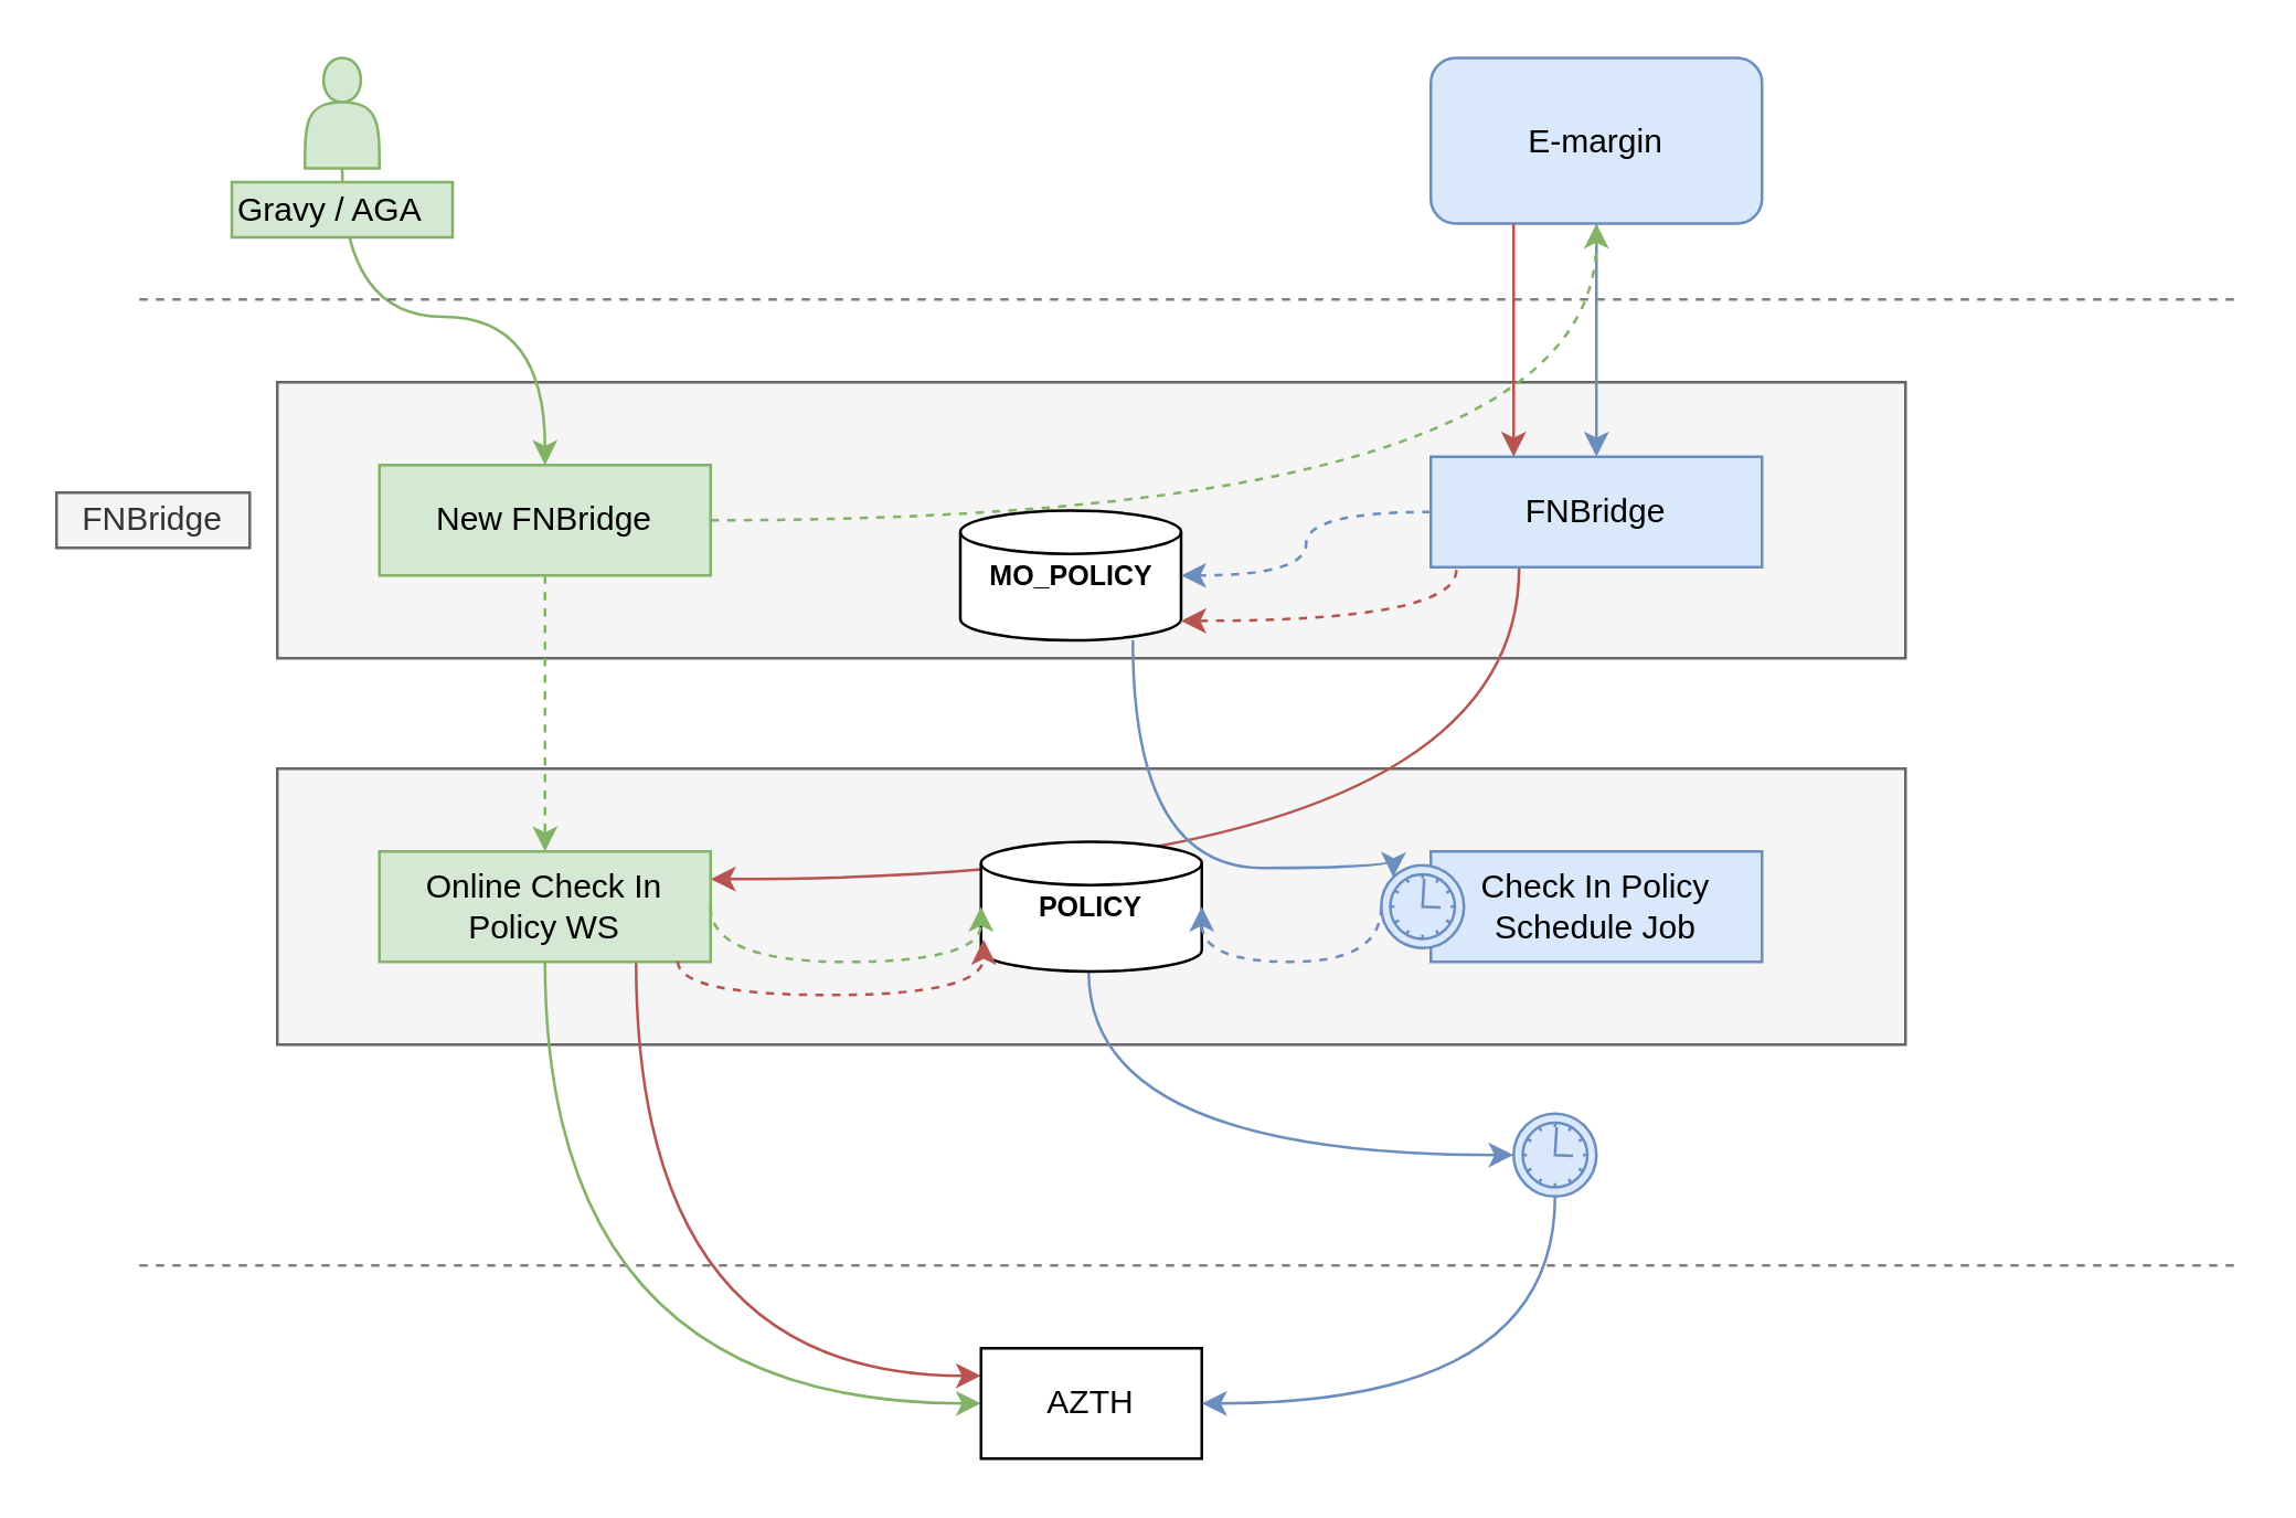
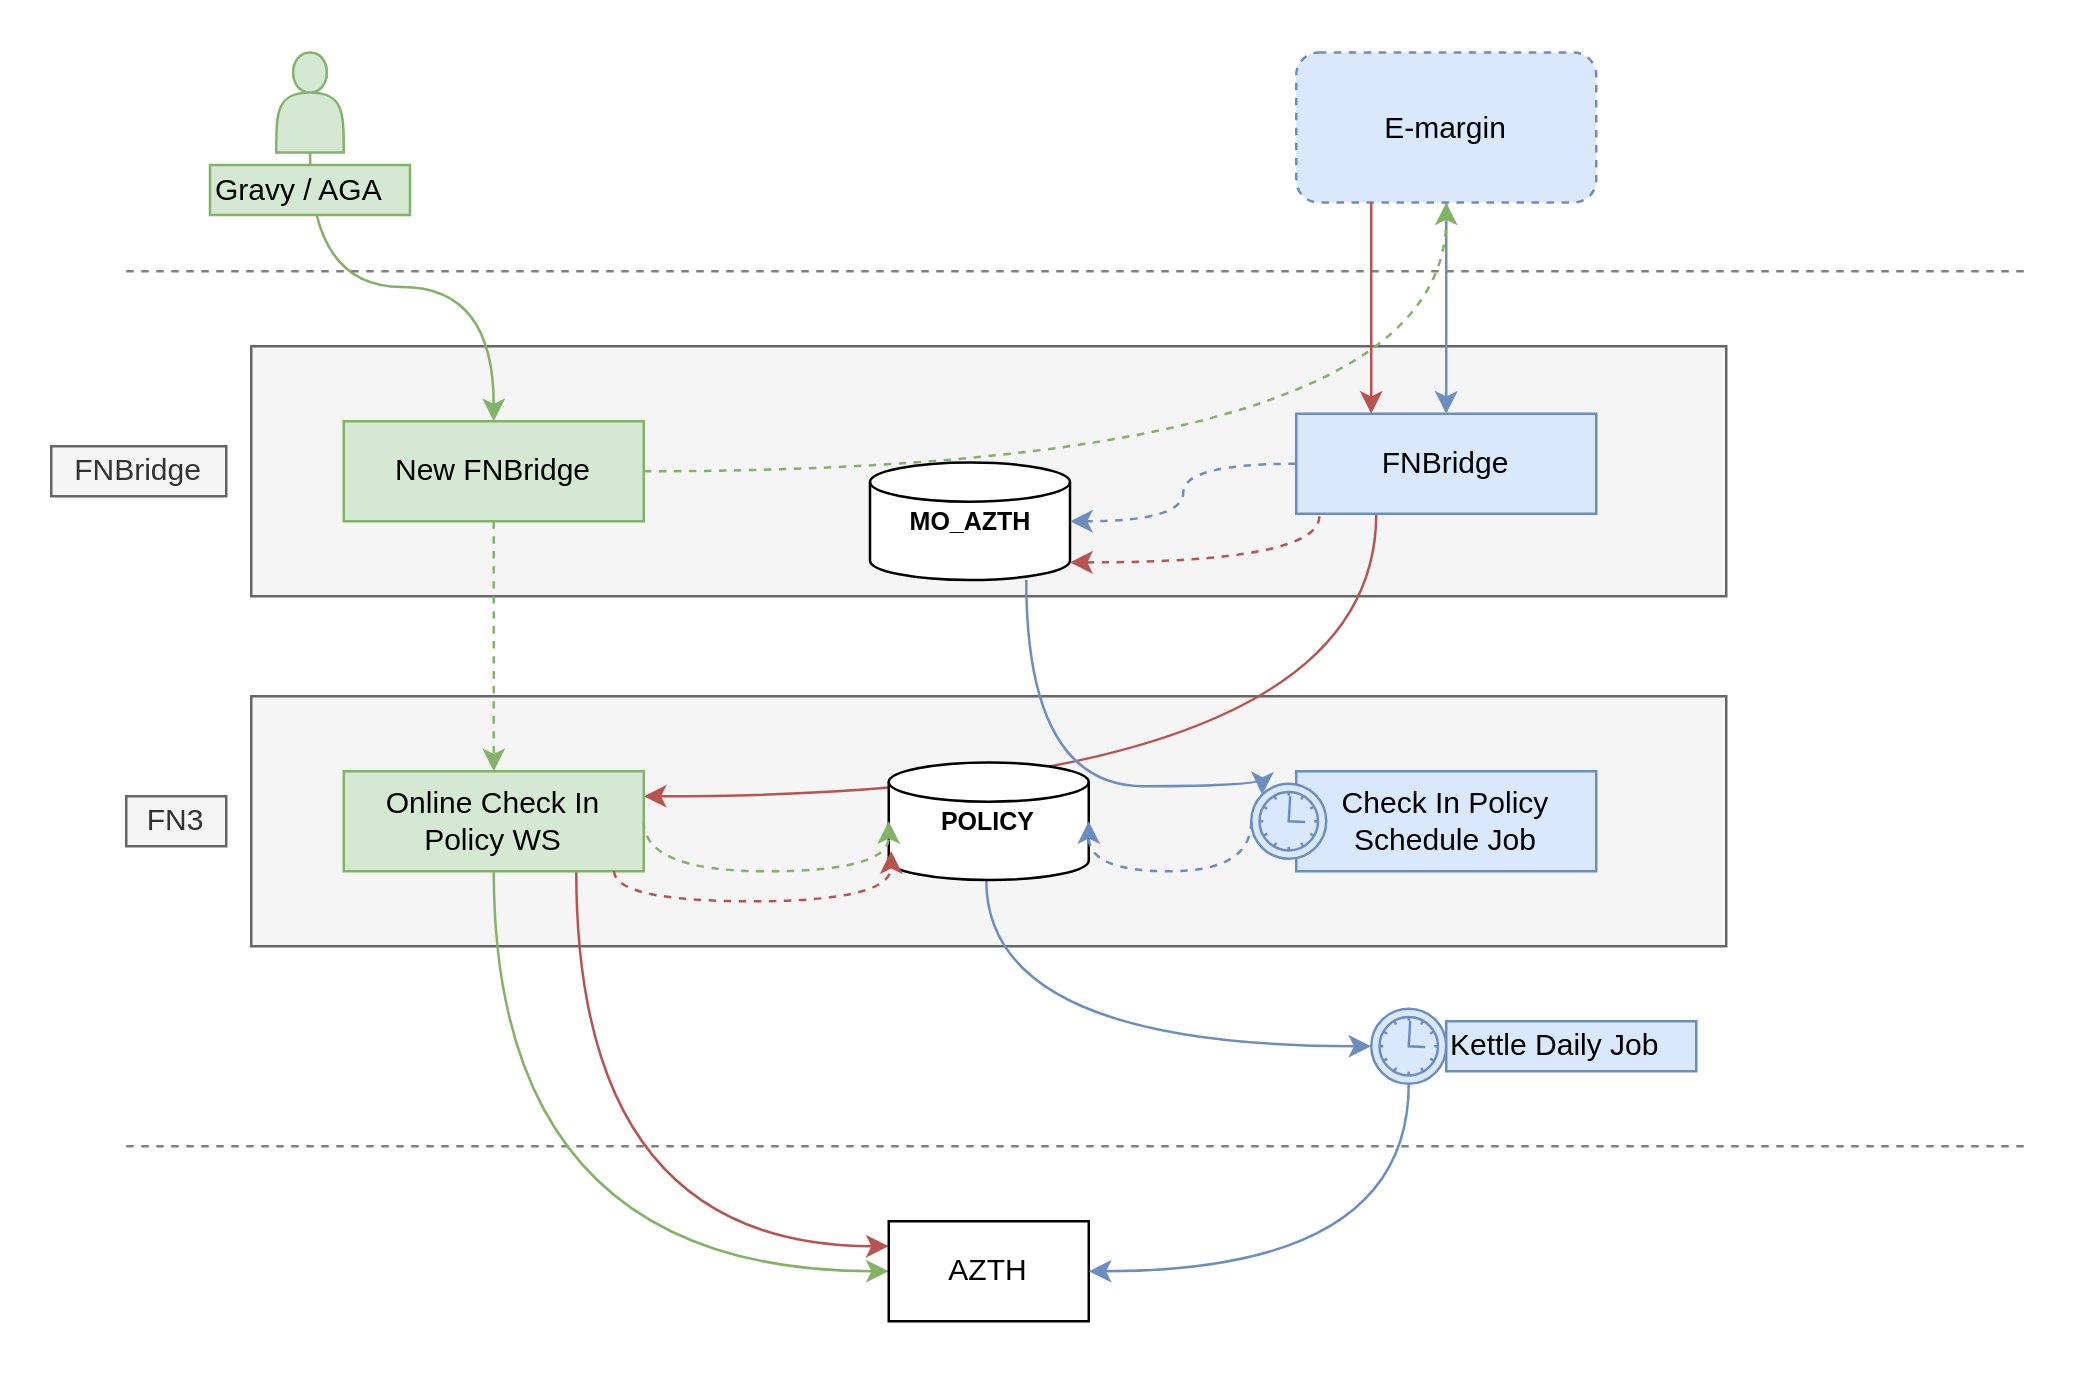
  <mxCell id="0" />
  <mxCell id="1" parent="0" />
  <mxCell id="2" value="" style="rounded=0;whiteSpace=wrap;html=1;strokeColor=#666666;fillColor=#f5f5f5;fontColor=#333333;" vertex="1" parent="1"><mxGeometry x="100" y="278" width="590" height="100" as="geometry" /></mxCell>
  <mxCell id="3" value="" style="rounded=0;whiteSpace=wrap;html=1;strokeColor=#666666;fillColor=#f5f5f5;fontColor=#333333;" vertex="1" parent="1"><mxGeometry x="100" y="138" width="590" height="100" as="geometry" /></mxCell>
  <mxCell id="4" style="edgeStyle=orthogonalEdgeStyle;curved=1;rounded=0;orthogonalLoop=1;jettySize=auto;html=1;fillColor=#d5e8d4;strokeColor=#82b366;" edge="1" parent="1" source="5" target="12"><mxGeometry relative="1" as="geometry" /></mxCell>
  <mxCell id="5" value="" style="shape=actor;whiteSpace=wrap;html=1;fillColor=#d5e8d4;strokeColor=#82b366;" vertex="1" parent="1"><mxGeometry x="110" y="20.5" width="27" height="40" as="geometry" /></mxCell>
  <mxCell id="6" value="Gravy / AGA" style="text;html=1;resizable=0;points=[];autosize=1;align=left;verticalAlign=top;spacingTop=-4;fillColor=#d5e8d4;strokeColor=#82b366;" vertex="1" parent="1"><mxGeometry x="83.5" y="65.5" width="80" height="20" as="geometry" /></mxCell>
  <mxCell id="7" value="" style="endArrow=none;dashed=1;html=1;strokeColor=#808080;" edge="1" parent="1"><mxGeometry width="50" height="50" relative="1" as="geometry"><mxPoint x="50" y="108" as="sourcePoint" /><mxPoint x="810" y="108" as="targetPoint" /></mxGeometry></mxCell>
  <mxCell id="8" value="" style="endArrow=none;dashed=1;html=1;strokeColor=#808080;" edge="1" parent="1"><mxGeometry width="50" height="50" relative="1" as="geometry"><mxPoint x="50" y="458" as="sourcePoint" /><mxPoint x="810" y="458" as="targetPoint" /></mxGeometry></mxCell>
  <mxCell id="9" style="edgeStyle=orthogonalEdgeStyle;curved=1;rounded=0;orthogonalLoop=1;jettySize=auto;html=1;fillColor=#dae8fc;strokeColor=#6c8ebf;" edge="1" parent="1" source="10" target="14"><mxGeometry relative="1" as="geometry" /></mxCell>
- <mxCell id="10" value="E-margin" style="rounded=1;whiteSpace=wrap;html=1;fillColor=#dae8fc;strokeColor=#6c8ebf;" vertex="1" parent="1"><mxGeometry x="518" y="20.5" width="120" height="60" as="geometry" /></mxCell>
+ <mxCell id="10" value="E-margin" style="rounded=1;whiteSpace=wrap;html=1;fillColor=#dae8fc;strokeColor=#6c8ebf;dashed=1;" vertex="1" parent="1"><mxGeometry x="518" y="20.5" width="120" height="60" as="geometry" /></mxCell>
  <mxCell id="11" style="edgeStyle=orthogonalEdgeStyle;curved=1;rounded=0;orthogonalLoop=1;jettySize=auto;html=1;fillColor=#d5e8d4;strokeColor=#82b366;dashed=1;" edge="1" parent="1" source="12" target="17"><mxGeometry relative="1" as="geometry" /></mxCell>
  <mxCell id="12" value="New FNBridge" style="rounded=0;whiteSpace=wrap;html=1;fillColor=#d5e8d4;strokeColor=#82b366;" vertex="1" parent="1"><mxGeometry x="137" y="168" width="120" height="40" as="geometry" /></mxCell>
  <mxCell id="13" style="edgeStyle=orthogonalEdgeStyle;curved=1;rounded=0;orthogonalLoop=1;jettySize=auto;html=1;entryX=1;entryY=0.25;entryDx=0;entryDy=0;strokeColor=#b85450;fillColor=#f8cecc;" edge="1" parent="1" source="14" target="17"><mxGeometry relative="1" as="geometry"><Array as="points"><mxPoint x="550" y="318" /></Array></mxGeometry></mxCell>
  <mxCell id="14" value="FNBridge" style="rounded=0;whiteSpace=wrap;html=1;fillColor=#dae8fc;strokeColor=#6c8ebf;" vertex="1" parent="1"><mxGeometry x="518" y="165" width="120" height="40" as="geometry" /></mxCell>
  <mxCell id="15" style="edgeStyle=orthogonalEdgeStyle;curved=1;rounded=0;orthogonalLoop=1;jettySize=auto;html=1;entryX=0;entryY=0.5;entryDx=0;entryDy=0;fillColor=#d5e8d4;strokeColor=#82b366;" edge="1" parent="1" source="17" target="22"><mxGeometry relative="1" as="geometry"><Array as="points"><mxPoint x="197" y="508" /></Array></mxGeometry></mxCell>
  <mxCell id="16" style="edgeStyle=orthogonalEdgeStyle;curved=1;rounded=0;orthogonalLoop=1;jettySize=auto;html=1;entryX=0;entryY=0.25;entryDx=0;entryDy=0;strokeColor=#b85450;fillColor=#f8cecc;" edge="1" parent="1" source="17" target="22"><mxGeometry relative="1" as="geometry"><Array as="points"><mxPoint x="230" y="498" /></Array></mxGeometry></mxCell>
  <mxCell id="17" value="Online Check In Policy WS" style="rounded=0;whiteSpace=wrap;html=1;fillColor=#d5e8d4;strokeColor=#82b366;" vertex="1" parent="1"><mxGeometry x="137" y="308" width="120" height="40" as="geometry" /></mxCell>
  <mxCell id="18" value="Check In Policy Schedule Job" style="rounded=0;whiteSpace=wrap;html=1;fillColor=#dae8fc;strokeColor=#6c8ebf;" vertex="1" parent="1"><mxGeometry x="518" y="308" width="120" height="40" as="geometry" /></mxCell>
  <mxCell id="19" value="" style="shape=mxgraph.bpmn.shape;html=1;verticalLabelPosition=bottom;labelBackgroundColor=#ffffff;verticalAlign=top;align=center;perimeter=ellipsePerimeter;outlineConnect=0;outline=standard;symbol=timer;fillColor=#dae8fc;strokeColor=#6c8ebf;" vertex="1" parent="1"><mxGeometry x="500" y="313" width="30" height="30" as="geometry" /></mxCell>
  <mxCell id="20" style="edgeStyle=orthogonalEdgeStyle;curved=1;rounded=0;orthogonalLoop=1;jettySize=auto;html=1;entryX=0.145;entryY=0.145;entryDx=0;entryDy=0;fillColor=#dae8fc;strokeColor=#6c8ebf;entryPerimeter=0;" edge="1" parent="1" source="21" target="19"><mxGeometry relative="1" as="geometry"><Array as="points"><mxPoint x="410" y="314" /><mxPoint x="504" y="314" /></Array></mxGeometry></mxCell>
- <mxCell id="21" value="MO_POLICY" style="strokeWidth=1;html=1;shape=mxgraph.flowchart.database;whiteSpace=wrap;fontSize=10;fontStyle=1" vertex="1" parent="1"><mxGeometry x="347.5" y="184.5" width="80" height="47" as="geometry" /></mxCell>
+ <mxCell id="21" value="MO_AZTH" style="strokeWidth=1;html=1;shape=mxgraph.flowchart.database;whiteSpace=wrap;fontSize=10;fontStyle=1" vertex="1" parent="1"><mxGeometry x="347.5" y="184.5" width="80" height="47" as="geometry" /></mxCell>
  <mxCell id="22" value="AZTH" style="rounded=0;whiteSpace=wrap;html=1;strokeWidth=1;" vertex="1" parent="1"><mxGeometry x="355" y="488" width="80" height="40" as="geometry" /></mxCell>
  <mxCell id="23" style="edgeStyle=orthogonalEdgeStyle;curved=1;rounded=0;orthogonalLoop=1;jettySize=auto;html=1;entryX=0;entryY=0.5;entryDx=0;entryDy=0;fillColor=#dae8fc;strokeColor=#6c8ebf;" edge="1" parent="1" source="24" target="28"><mxGeometry relative="1" as="geometry"><Array as="points"><mxPoint x="394" y="418" /></Array></mxGeometry></mxCell>
  <mxCell id="24" value="POLICY" style="strokeWidth=1;html=1;shape=mxgraph.flowchart.database;whiteSpace=wrap;fontSize=10;fontStyle=1" vertex="1" parent="1"><mxGeometry x="355" y="304.5" width="80" height="47" as="geometry" /></mxCell>
  <mxCell id="25" value="FNBridge" style="text;html=1;strokeColor=#666666;fillColor=#f5f5f5;align=center;verticalAlign=middle;whiteSpace=wrap;rounded=0;fontColor=#333333;" vertex="1" parent="1"><mxGeometry x="20" y="178" width="70" height="20" as="geometry" /></mxCell>
+ <mxCell id="26" value="FN3" style="text;html=1;strokeColor=#666666;fillColor=#f5f5f5;align=center;verticalAlign=middle;whiteSpace=wrap;rounded=0;fontColor=#333333;" vertex="1" parent="1"><mxGeometry x="50" y="318" width="40" height="20" as="geometry" /></mxCell>
  <mxCell id="27" style="edgeStyle=orthogonalEdgeStyle;curved=1;rounded=0;orthogonalLoop=1;jettySize=auto;html=1;entryX=1;entryY=0.5;entryDx=0;entryDy=0;fillColor=#dae8fc;strokeColor=#6c8ebf;" edge="1" parent="1" source="28" target="22"><mxGeometry relative="1" as="geometry"><Array as="points"><mxPoint x="563" y="508" /></Array></mxGeometry></mxCell>
  <mxCell id="28" value="" style="shape=mxgraph.bpmn.shape;html=1;verticalLabelPosition=bottom;labelBackgroundColor=#ffffff;verticalAlign=top;align=center;perimeter=ellipsePerimeter;outlineConnect=0;outline=standard;symbol=timer;fillColor=#dae8fc;strokeColor=#6c8ebf;" vertex="1" parent="1"><mxGeometry x="548" y="403" width="30" height="30" as="geometry" /></mxCell>
+ <mxCell id="29" value="Kettle Daily Job" style="text;html=1;resizable=0;points=[];autosize=1;align=left;verticalAlign=top;spacingTop=-4;fillColor=#dae8fc;strokeColor=#6c8ebf;" vertex="1" parent="1"><mxGeometry x="578" y="408" width="100" height="20" as="geometry" /></mxCell>
  <mxCell id="30" value="" style="endArrow=classic;html=1;exitX=1;exitY=0.5;exitDx=0;exitDy=0;edgeStyle=orthogonalEdgeStyle;curved=1;fillColor=#d5e8d4;strokeColor=#82b366;dashed=1;" edge="1" parent="1" source="12" target="10"><mxGeometry width="50" height="50" relative="1" as="geometry"><mxPoint x="230" y="208" as="sourcePoint" /><mxPoint x="280" y="158" as="targetPoint" /></mxGeometry></mxCell>
  <mxCell id="31" value="" style="endArrow=classic;html=1;entryX=1;entryY=0.5;entryDx=0;entryDy=0;entryPerimeter=0;exitX=0;exitY=0.5;exitDx=0;exitDy=0;edgeStyle=orthogonalEdgeStyle;curved=1;fillColor=#dae8fc;strokeColor=#6c8ebf;dashed=1;" edge="1" parent="1" source="14" target="21"><mxGeometry width="50" height="50" relative="1" as="geometry"><mxPoint x="510" y="128" as="sourcePoint" /><mxPoint x="490" y="168" as="targetPoint" /></mxGeometry></mxCell>
  <mxCell id="32" value="" style="endArrow=classic;html=1;entryX=0;entryY=0.5;entryDx=0;entryDy=0;entryPerimeter=0;exitX=1;exitY=0.5;exitDx=0;exitDy=0;edgeStyle=orthogonalEdgeStyle;curved=1;fillColor=#d5e8d4;strokeColor=#82b366;dashed=1;" edge="1" parent="1" source="17" target="24"><mxGeometry width="50" height="50" relative="1" as="geometry"><mxPoint x="270" y="398" as="sourcePoint" /><mxPoint x="320" y="348" as="targetPoint" /><Array as="points"><mxPoint x="257" y="348" /></Array></mxGeometry></mxCell>
  <mxCell id="33" value="" style="endArrow=classic;html=1;entryX=1;entryY=0.5;entryDx=0;entryDy=0;entryPerimeter=0;exitX=0;exitY=0.5;exitDx=0;exitDy=0;edgeStyle=orthogonalEdgeStyle;curved=1;fillColor=#dae8fc;strokeColor=#6c8ebf;dashed=1;" edge="1" parent="1" source="19" target="24"><mxGeometry width="50" height="50" relative="1" as="geometry"><mxPoint x="450" y="388" as="sourcePoint" /><mxPoint x="500" y="338" as="targetPoint" /><Array as="points"><mxPoint x="500" y="348" /></Array></mxGeometry></mxCell>
  <mxCell id="34" value="" style="endArrow=classic;html=1;strokeColor=#b85450;exitX=0.25;exitY=1;exitDx=0;exitDy=0;entryX=0.25;entryY=0;entryDx=0;entryDy=0;fillColor=#f8cecc;" edge="1" parent="1" source="10" target="14"><mxGeometry width="50" height="50" relative="1" as="geometry"><mxPoint x="410" y="68" as="sourcePoint" /><mxPoint x="460" y="18" as="targetPoint" /></mxGeometry></mxCell>
  <mxCell id="35" value="" style="endArrow=classic;html=1;dashed=1;strokeColor=#b85450;entryX=1;entryY=0.85;entryDx=0;entryDy=0;entryPerimeter=0;exitX=0.077;exitY=1.024;exitDx=0;exitDy=0;exitPerimeter=0;fillColor=#f8cecc;edgeStyle=orthogonalEdgeStyle;curved=1;" edge="1" parent="1" source="14" target="21"><mxGeometry width="50" height="50" relative="1" as="geometry"><mxPoint x="380" y="68" as="sourcePoint" /><mxPoint x="430" y="18" as="targetPoint" /></mxGeometry></mxCell>
  <mxCell id="36" value="" style="endArrow=classic;html=1;strokeColor=#b85450;entryX=0.012;entryY=0.754;entryDx=0;entryDy=0;entryPerimeter=0;exitX=0.901;exitY=0.994;exitDx=0;exitDy=0;exitPerimeter=0;edgeStyle=orthogonalEdgeStyle;curved=1;fillColor=#f8cecc;dashed=1;" edge="1" parent="1" source="17" target="24"><mxGeometry width="50" height="50" relative="1" as="geometry"><mxPoint x="290" y="408" as="sourcePoint" /><mxPoint x="340" y="358" as="targetPoint" /><Array as="points"><mxPoint x="245" y="360" /></Array></mxGeometry></mxCell>
